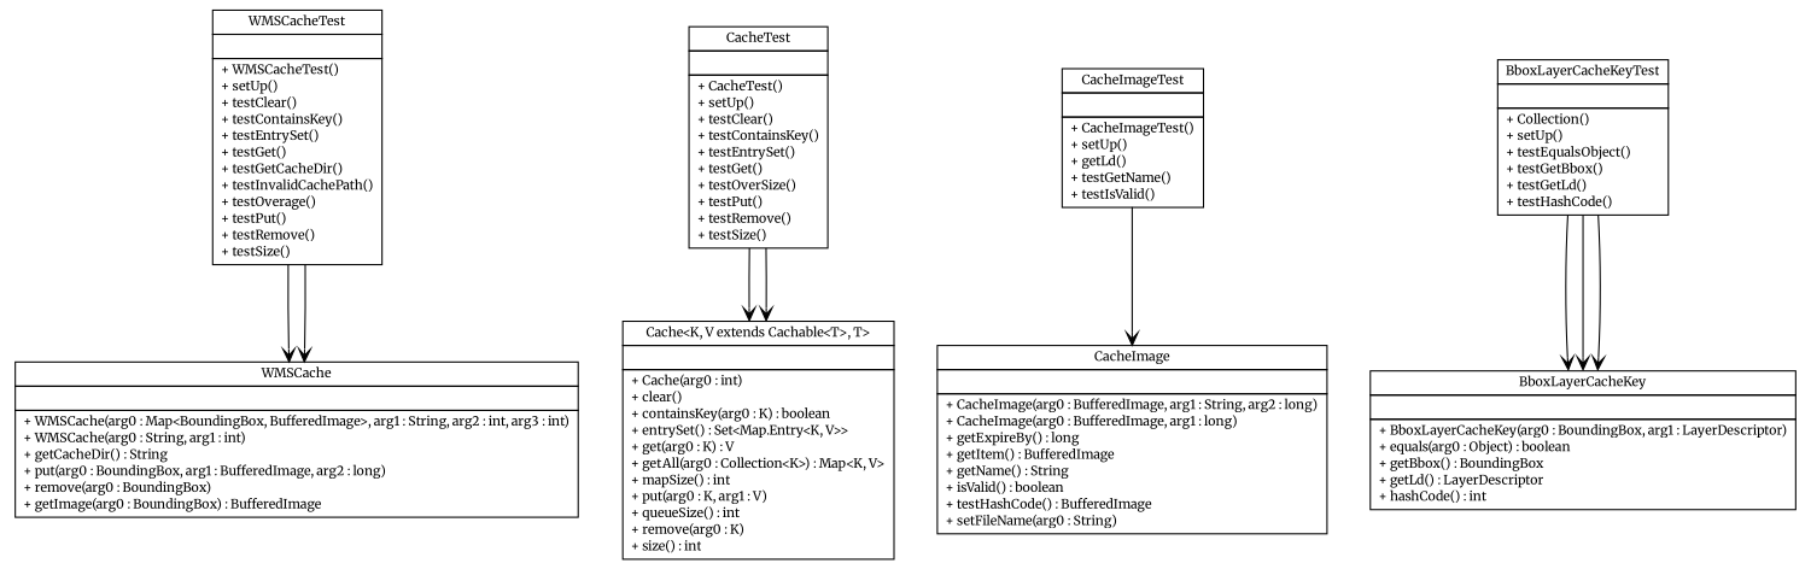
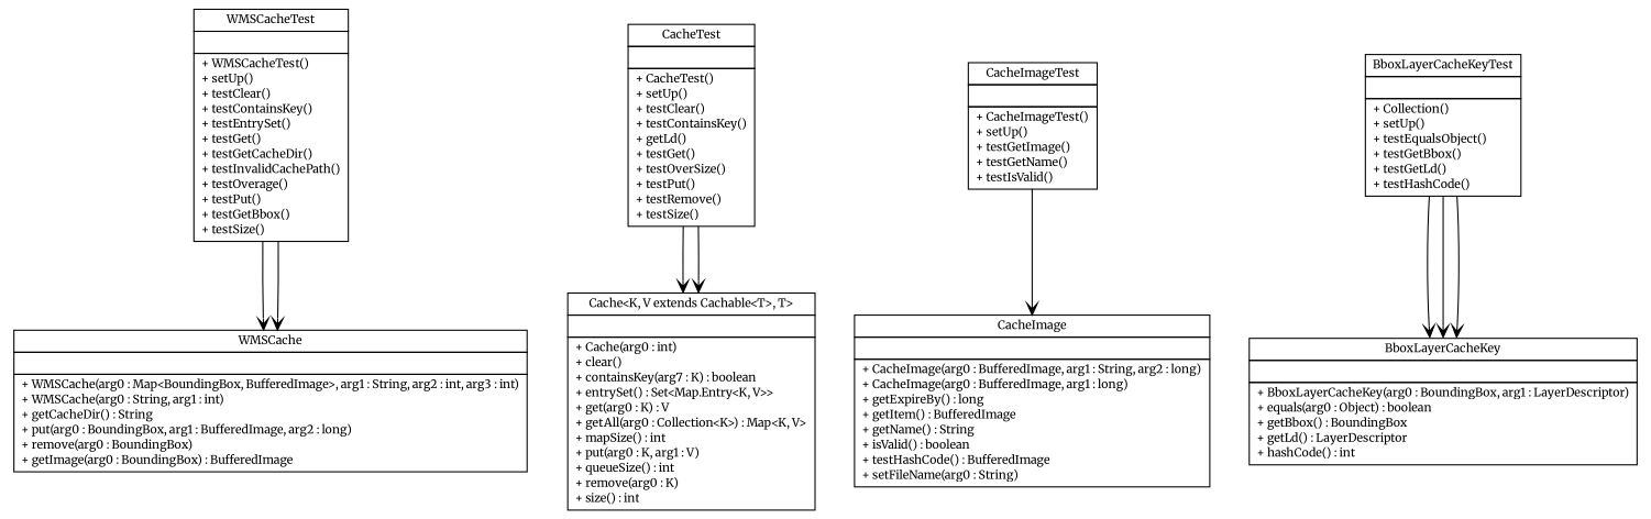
  digraph {
    fontname=Merriweather
    nodesep=0.25
    ranksep=0.5
    node [fontcolor=black fontname=Merriweather fontsize=10.0 shape=plaintext]
    edge [arrowhead=open color=black fontcolor=black fontname=Merriweather fontsize=10.0 headport=p labelfontname=arial labelfontsize=10 tailport=p]
-   n1 [label=<<table title="nl.mineleni.cbsviewer.servlet.wms.cache.WMSCacheTest" border="0" cellborder="1" cellspacing="0" cellpadding="2" port="p" href="./WMSCacheTest.html"> 		<tr><td><table border="0" cellspacing="0" cellpadding="1"> <tr><td align="center" balign="center"> WMSCacheTest </td></tr> 		</table></td></tr> 		<tr><td><table border="0" cellspacing="0" cellpadding="1"> <tr><td align="left" balign="left">  </td></tr> 		</table></td></tr> 		<tr><td><table border="0" cellspacing="0" cellpadding="1"> <tr><td align="left" balign="left"> + WMSCacheTest() </td></tr> <tr><td align="left" balign="left"> + setUp() </td></tr> <tr><td align="left" balign="left"> + testClear() </td></tr> <tr><td align="left" balign="left"> + testContainsKey() </td></tr> <tr><td align="left" balign="left"> + testEntrySet() </td></tr> <tr><td align="left" balign="left"> + testGet() </td></tr> <tr><td align="left" balign="left"> + testGetCacheDir() </td></tr> <tr><td align="left" balign="left"> + testInvalidCachePath() </td></tr> <tr><td align="left" balign="left"> + testOverage() </td></tr> <tr><td align="left" balign="left"> + testPut() </td></tr> <tr><td align="left" balign="left"> + testRemove() </td></tr> <tr><td align="left" balign="left"> + testSize() </td></tr> 		</table></td></tr> 		</table>>]
+   n1 [label=<<table title="nl.mineleni.cbsviewer.servlet.wms.cache.WMSCacheTest" border="0" cellborder="1" cellspacing="0" cellpadding="2" port="p" href="./WMSCacheTest.html"> 		<tr><td><table border="0" cellspacing="0" cellpadding="1"> <tr><td align="center" balign="center"> WMSCacheTest </td></tr> 		</table></td></tr> 		<tr><td><table border="0" cellspacing="0" cellpadding="1"> <tr><td align="left" balign="left">  </td></tr> 		</table></td></tr> 		<tr><td><table border="0" cellspacing="0" cellpadding="1"> <tr><td align="left" balign="left"> + WMSCacheTest() </td></tr> <tr><td align="left" balign="left"> + setUp() </td></tr> <tr><td align="left" balign="left"> + testClear() </td></tr> <tr><td align="left" balign="left"> + testContainsKey() </td></tr> <tr><td align="left" balign="left"> + testEntrySet() </td></tr> <tr><td align="left" balign="left"> + testGet() </td></tr> <tr><td align="left" balign="left"> + testGetCacheDir() </td></tr> <tr><td align="left" balign="left"> + testInvalidCachePath() </td></tr> <tr><td align="left" balign="left"> + testOverage() </td></tr> <tr><td align="left" balign="left"> + testPut() </td></tr> <tr><td align="left" balign="left"> + testGetBbox() </td></tr> <tr><td align="left" balign="left"> + testSize() </td></tr> 		</table></td></tr> 		</table>>]
    n2 [label=<<table title="nl.mineleni.cbsviewer.servlet.wms.cache.WMSCache" border="0" cellborder="1" cellspacing="0" cellpadding="2" port="p"> 		<tr><td><table border="0" cellspacing="0" cellpadding="1"> <tr><td align="center" balign="center"> WMSCache </td></tr> 		</table></td></tr> 		<tr><td><table border="0" cellspacing="0" cellpadding="1"> <tr><td align="left" balign="left">  </td></tr> 		</table></td></tr> 		<tr><td><table border="0" cellspacing="0" cellpadding="1"> <tr><td align="left" balign="left"> + WMSCache(arg0 : Map&lt;BoundingBox, BufferedImage&gt;, arg1 : String, arg2 : int, arg3 : int) </td></tr> <tr><td align="left" balign="left"> + WMSCache(arg0 : String, arg1 : int) </td></tr> <tr><td align="left" balign="left"> + getCacheDir() : String </td></tr> <tr><td align="left" balign="left"> + put(arg0 : BoundingBox, arg1 : BufferedImage, arg2 : long) </td></tr> <tr><td align="left" balign="left"> + remove(arg0 : BoundingBox) </td></tr> <tr><td align="left" balign="left"> + getImage(arg0 : BoundingBox) : BufferedImage </td></tr> 		</table></td></tr> 		</table>>]
-   n3 [label=<<table title="nl.mineleni.cbsviewer.servlet.wms.cache.CacheTest" border="0" cellborder="1" cellspacing="0" cellpadding="2" port="p" href="./CacheTest.html"> 		<tr><td><table border="0" cellspacing="0" cellpadding="1"> <tr><td align="center" balign="center"> CacheTest </td></tr> 		</table></td></tr> 		<tr><td><table border="0" cellspacing="0" cellpadding="1"> <tr><td align="left" balign="left">  </td></tr> 		</table></td></tr> 		<tr><td><table border="0" cellspacing="0" cellpadding="1"> <tr><td align="left" balign="left"> + CacheTest() </td></tr> <tr><td align="left" balign="left"> + setUp() </td></tr> <tr><td align="left" balign="left"> + testClear() </td></tr> <tr><td align="left" balign="left"> + testContainsKey() </td></tr> <tr><td align="left" balign="left"> + testEntrySet() </td></tr> <tr><td align="left" balign="left"> + testGet() </td></tr> <tr><td align="left" balign="left"> + testOverSize() </td></tr> <tr><td align="left" balign="left"> + testPut() </td></tr> <tr><td align="left" balign="left"> + testRemove() </td></tr> <tr><td align="left" balign="left"> + testSize() </td></tr> 		</table></td></tr> 		</table>>]
-   n4 [label=<<table title="nl.mineleni.cbsviewer.servlet.wms.cache.Cache" border="0" cellborder="1" cellspacing="0" cellpadding="2" port="p"> 		<tr><td><table border="0" cellspacing="0" cellpadding="1"> <tr><td align="center" balign="center"> Cache&lt;K, V extends Cachable&lt;T&gt;, T&gt; </td></tr> 		</table></td></tr> 		<tr><td><table border="0" cellspacing="0" cellpadding="1"> <tr><td align="left" balign="left">  </td></tr> 		</table></td></tr> 		<tr><td><table border="0" cellspacing="0" cellpadding="1"> <tr><td align="left" balign="left"> + Cache(arg0 : int) </td></tr> <tr><td align="left" balign="left"> + clear() </td></tr> <tr><td align="left" balign="left"> + containsKey(arg0 : K) : boolean </td></tr> <tr><td align="left" balign="left"> + entrySet() : Set&lt;Map.Entry&lt;K, V&gt;&gt; </td></tr> <tr><td align="left" balign="left"> + get(arg0 : K) : V </td></tr> <tr><td align="left" balign="left"> + getAll(arg0 : Collection&lt;K&gt;) : Map&lt;K, V&gt; </td></tr> <tr><td align="left" balign="left"> + mapSize() : int </td></tr> <tr><td align="left" balign="left"> + put(arg0 : K, arg1 : V) </td></tr> <tr><td align="left" balign="left"> + queueSize() : int </td></tr> <tr><td align="left" balign="left"> + remove(arg0 : K) </td></tr> <tr><td align="left" balign="left"> + size() : int </td></tr> 		</table></td></tr> 		</table>>]
-   n5 [label=<<table title="nl.mineleni.cbsviewer.servlet.wms.cache.CacheImageTest" border="0" cellborder="1" cellspacing="0" cellpadding="2" port="p" href="./CacheImageTest.html"> 		<tr><td><table border="0" cellspacing="0" cellpadding="1"> <tr><td align="center" balign="center"> CacheImageTest </td></tr> 		</table></td></tr> 		<tr><td><table border="0" cellspacing="0" cellpadding="1"> <tr><td align="left" balign="left">  </td></tr> 		</table></td></tr> 		<tr><td><table border="0" cellspacing="0" cellpadding="1"> <tr><td align="left" balign="left"> + CacheImageTest() </td></tr> <tr><td align="left" balign="left"> + setUp() </td></tr> <tr><td align="left" balign="left"> + getLd() </td></tr> <tr><td align="left" balign="left"> + testGetName() </td></tr> <tr><td align="left" balign="left"> + testIsValid() </td></tr> 		</table></td></tr> 		</table>>]
+   n3 [label=<<table title="nl.mineleni.cbsviewer.servlet.wms.cache.CacheTest" border="0" cellborder="1" cellspacing="0" cellpadding="2" port="p" href="./CacheTest.html"> 		<tr><td><table border="0" cellspacing="0" cellpadding="1"> <tr><td align="center" balign="center"> CacheTest </td></tr> 		</table></td></tr> 		<tr><td><table border="0" cellspacing="0" cellpadding="1"> <tr><td align="left" balign="left">  </td></tr> 		</table></td></tr> 		<tr><td><table border="0" cellspacing="0" cellpadding="1"> <tr><td align="left" balign="left"> + CacheTest() </td></tr> <tr><td align="left" balign="left"> + setUp() </td></tr> <tr><td align="left" balign="left"> + testClear() </td></tr> <tr><td align="left" balign="left"> + testContainsKey() </td></tr> <tr><td align="left" balign="left"> + getLd() </td></tr> <tr><td align="left" balign="left"> + testGet() </td></tr> <tr><td align="left" balign="left"> + testOverSize() </td></tr> <tr><td align="left" balign="left"> + testPut() </td></tr> <tr><td align="left" balign="left"> + testRemove() </td></tr> <tr><td align="left" balign="left"> + testSize() </td></tr> 		</table></td></tr> 		</table>>]
+   n4 [label=<<table title="nl.mineleni.cbsviewer.servlet.wms.cache.Cache" border="0" cellborder="1" cellspacing="0" cellpadding="2" port="p"> 		<tr><td><table border="0" cellspacing="0" cellpadding="1"> <tr><td align="center" balign="center"> Cache&lt;K, V extends Cachable&lt;T&gt;, T&gt; </td></tr> 		</table></td></tr> 		<tr><td><table border="0" cellspacing="0" cellpadding="1"> <tr><td align="left" balign="left">  </td></tr> 		</table></td></tr> 		<tr><td><table border="0" cellspacing="0" cellpadding="1"> <tr><td align="left" balign="left"> + Cache(arg0 : int) </td></tr> <tr><td align="left" balign="left"> + clear() </td></tr> <tr><td align="left" balign="left"> + containsKey(arg7 : K) : boolean </td></tr> <tr><td align="left" balign="left"> + entrySet() : Set&lt;Map.Entry&lt;K, V&gt;&gt; </td></tr> <tr><td align="left" balign="left"> + get(arg0 : K) : V </td></tr> <tr><td align="left" balign="left"> + getAll(arg0 : Collection&lt;K&gt;) : Map&lt;K, V&gt; </td></tr> <tr><td align="left" balign="left"> + mapSize() : int </td></tr> <tr><td align="left" balign="left"> + put(arg0 : K, arg1 : V) </td></tr> <tr><td align="left" balign="left"> + queueSize() : int </td></tr> <tr><td align="left" balign="left"> + remove(arg0 : K) </td></tr> <tr><td align="left" balign="left"> + size() : int </td></tr> 		</table></td></tr> 		</table>>]
+   n5 [label=<<table title="nl.mineleni.cbsviewer.servlet.wms.cache.CacheImageTest" border="0" cellborder="1" cellspacing="0" cellpadding="2" port="p" href="./CacheImageTest.html"> 		<tr><td><table border="0" cellspacing="0" cellpadding="1"> <tr><td align="center" balign="center"> CacheImageTest </td></tr> 		</table></td></tr> 		<tr><td><table border="0" cellspacing="0" cellpadding="1"> <tr><td align="left" balign="left">  </td></tr> 		</table></td></tr> 		<tr><td><table border="0" cellspacing="0" cellpadding="1"> <tr><td align="left" balign="left"> + CacheImageTest() </td></tr> <tr><td align="left" balign="left"> + setUp() </td></tr> <tr><td align="left" balign="left"> + testGetImage() </td></tr> <tr><td align="left" balign="left"> + testGetName() </td></tr> <tr><td align="left" balign="left"> + testIsValid() </td></tr> 		</table></td></tr> 		</table>>]
    n6 [label=<<table title="nl.mineleni.cbsviewer.servlet.wms.cache.CacheImage" border="0" cellborder="1" cellspacing="0" cellpadding="2" port="p"> 		<tr><td><table border="0" cellspacing="0" cellpadding="1"> <tr><td align="center" balign="center"> CacheImage </td></tr> 		</table></td></tr> 		<tr><td><table border="0" cellspacing="0" cellpadding="1"> <tr><td align="left" balign="left">  </td></tr> 		</table></td></tr> 		<tr><td><table border="0" cellspacing="0" cellpadding="1"> <tr><td align="left" balign="left"> + CacheImage(arg0 : BufferedImage, arg1 : String, arg2 : long) </td></tr> <tr><td align="left" balign="left"> + CacheImage(arg0 : BufferedImage, arg1 : long) </td></tr> <tr><td align="left" balign="left"> + getExpireBy() : long </td></tr> <tr><td align="left" balign="left"> + getItem() : BufferedImage </td></tr> <tr><td align="left" balign="left"> + getName() : String </td></tr> <tr><td align="left" balign="left"> + isValid() : boolean </td></tr> <tr><td align="left" balign="left"> + testHashCode() : BufferedImage </td></tr> <tr><td align="left" balign="left"> + setFileName(arg0 : String) </td></tr> 		</table></td></tr> 		</table>>]
    n7 [label=<<table title="nl.mineleni.cbsviewer.servlet.wms.cache.BboxLayerCacheKeyTest" border="0" cellborder="1" cellspacing="0" cellpadding="2" port="p" href="./BboxLayerCacheKeyTest.html"> 		<tr><td><table border="0" cellspacing="0" cellpadding="1"> <tr><td align="center" balign="center"> BboxLayerCacheKeyTest </td></tr> 		</table></td></tr> 		<tr><td><table border="0" cellspacing="0" cellpadding="1"> <tr><td align="left" balign="left">  </td></tr> 		</table></td></tr> 		<tr><td><table border="0" cellspacing="0" cellpadding="1"> <tr><td align="left" balign="left"> + Collection() </td></tr> <tr><td align="left" balign="left"> + setUp() </td></tr> <tr><td align="left" balign="left"> + testEqualsObject() </td></tr> <tr><td align="left" balign="left"> + testGetBbox() </td></tr> <tr><td align="left" balign="left"> + testGetLd() </td></tr> <tr><td align="left" balign="left"> + testHashCode() </td></tr> 		</table></td></tr> 		</table>>]
    n8 [label=<<table title="nl.mineleni.cbsviewer.servlet.wms.cache.BboxLayerCacheKey" border="0" cellborder="1" cellspacing="0" cellpadding="2" port="p"> 		<tr><td><table border="0" cellspacing="0" cellpadding="1"> <tr><td align="center" balign="center"> BboxLayerCacheKey </td></tr> 		</table></td></tr> 		<tr><td><table border="0" cellspacing="0" cellpadding="1"> <tr><td align="left" balign="left">  </td></tr> 		</table></td></tr> 		<tr><td><table border="0" cellspacing="0" cellpadding="1"> <tr><td align="left" balign="left"> + BboxLayerCacheKey(arg0 : BoundingBox, arg1 : LayerDescriptor) </td></tr> <tr><td align="left" balign="left"> + equals(arg0 : Object) : boolean </td></tr> <tr><td align="left" balign="left"> + getBbox() : BoundingBox </td></tr> <tr><td align="left" balign="left"> + getLd() : LayerDescriptor </td></tr> <tr><td align="left" balign="left"> + hashCode() : int </td></tr> 		</table></td></tr> 		</table>>]
    n1 -> n2
    n1 -> n2
    n3 -> n4
    n3 -> n4
    n5 -> n6
    n7 -> n8
    n7 -> n8
    n7 -> n8
  }
